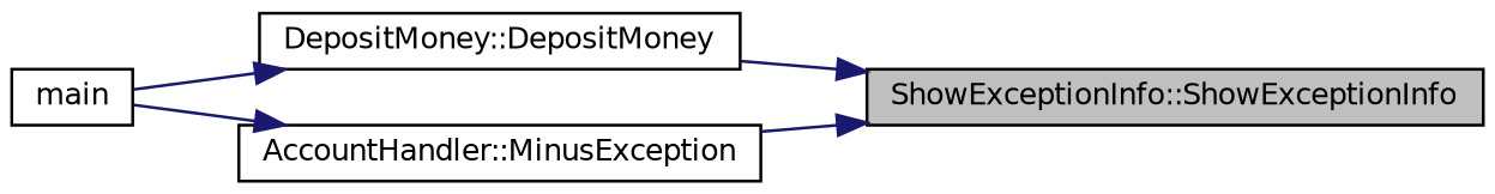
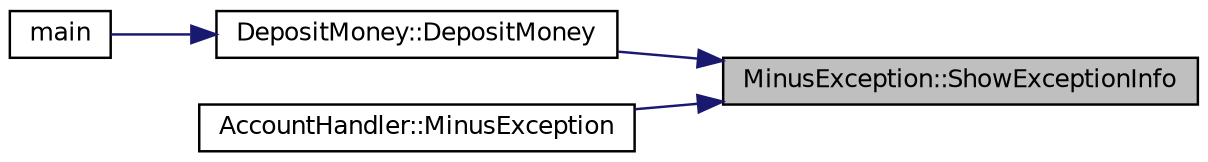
  digraph {
    rankdir=RL
    node [color=black fillcolor=white fontname=Helvetica fontsize=10 shape=record style=filled]
    edge [color=midnightblue dir=back fontname=Helvetica fontsize=10 labelfontname=Helvetica labelfontsize=10 style=solid]
-   n1 [fillcolor=grey75 fontcolor=black height=0.2 label="ShowExceptionInfo::ShowExceptionInfo" width=0.4]
+   n1 [fillcolor=grey75 fontcolor=black height=0.2 label="MinusException::ShowExceptionInfo" width=0.4]
    n2 [height=0.2 label="DepositMoney::DepositMoney" width=0.4]
    n3 [height=0.2 label="AccountHandler::MinusException" width=0.4]
    n4 [height=0.2 label=main width=0.4]
    n1 -> n2
    n1 -> n3
    n2 -> n4
-   n3 -> n4
  }
